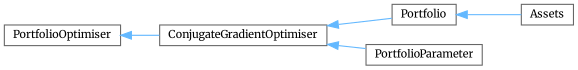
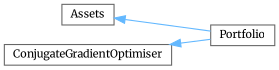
  digraph {
    fontname=Merriweather
    rankdir=LR
    node [color=grey40 fillcolor=white fontname=Merriweather fontsize=10 shape=box style=filled]
    edge [color=steelblue1 dir=back fontname=Merriweather fontsize=10 labelfontname=Helvetica labelfontsize=10 style=solid]
    n1 [height=0.2 label=Assets width=0.4]
    n2 [height=0.2 label=Portfolio width=0.4]
-   n3 [height=0.2 label=PortfolioOptimiser width=0.4]
    n4 [height=0.2 label=ConjugateGradientOptimiser width=0.4]
-   n5 [height=0.2 label=PortfolioParameter width=0.4]
-   n2 -> n1
-   n3 -> n4
+   n1 -> n2
    n4 -> n2
-   n4 -> n5
  }
